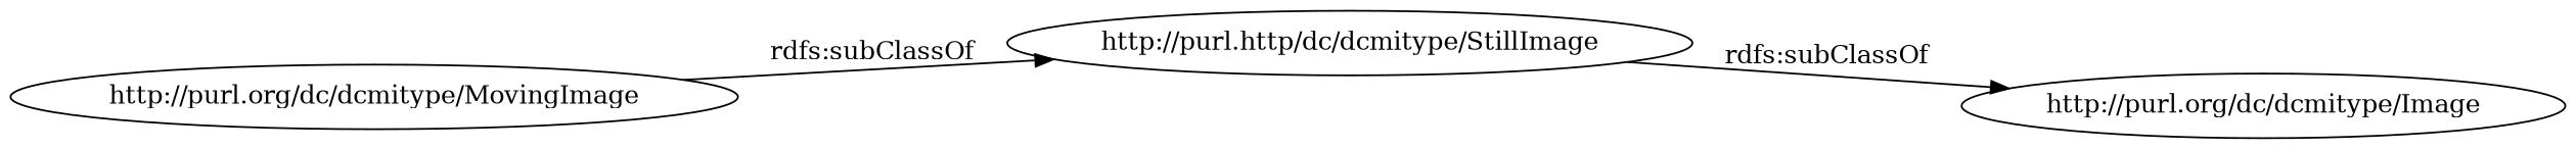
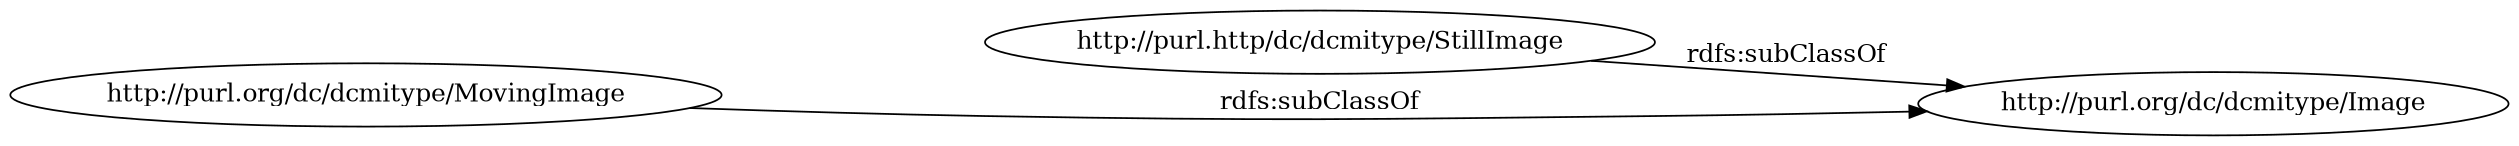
  digraph {
    rankdir=LR
    n1 [label="http://purl.http/dc/dcmitype/StillImage"]
    "http://purl.org/dc/dcmitype/Image"
    "http://purl.org/dc/dcmitype/MovingImage"
    n1 -> "http://purl.org/dc/dcmitype/Image" [label="rdfs:subClassOf"]
-   "http://purl.org/dc/dcmitype/MovingImage" -> n1 [label="rdfs:subClassOf"]
+   "http://purl.org/dc/dcmitype/MovingImage" -> "http://purl.org/dc/dcmitype/Image" [label="rdfs:subClassOf"]
  }
